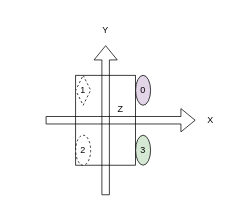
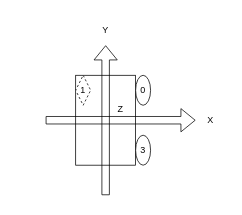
  <mxCell id="0" />
  <mxCell id="1" parent="0" />
  <mxCell id="2" value="" style="rounded=0;whiteSpace=wrap;html=1;fillColor=#FFFFFF;strokeColor=none;" vertex="1" parent="1"><mxGeometry x="20" y="25" width="280" height="240" as="geometry" /></mxCell>
  <mxCell id="3" value="" style="rounded=0;whiteSpace=wrap;html=1;" parent="1" vertex="1"><mxGeometry x="100" y="100" width="80" height="120" as="geometry" /></mxCell>
  <mxCell id="4" value="" style="shape=flexArrow;endArrow=classic;html=1;" parent="1" edge="1"><mxGeometry width="50" height="50" relative="1" as="geometry"><mxPoint x="60" y="160" as="sourcePoint" /><mxPoint x="260" y="160" as="targetPoint" /></mxGeometry></mxCell>
  <mxCell id="5" value="" style="shape=flexArrow;endArrow=classic;html=1;" parent="1" edge="1"><mxGeometry width="50" height="50" relative="1" as="geometry"><mxPoint x="140" y="260" as="sourcePoint" /><mxPoint x="140" y="60" as="targetPoint" /></mxGeometry></mxCell>
  <mxCell id="6" value="X" style="text;html=1;strokeColor=none;fillColor=none;align=center;verticalAlign=middle;whiteSpace=wrap;rounded=0;" parent="1" vertex="1"><mxGeometry x="260" y="140" width="40" height="40" as="geometry" /></mxCell>
  <mxCell id="7" value="Y" style="text;html=1;strokeColor=none;fillColor=none;align=center;verticalAlign=middle;whiteSpace=wrap;rounded=0;" parent="1" vertex="1"><mxGeometry x="120" y="20" width="40" height="40" as="geometry" /></mxCell>
  <mxCell id="8" value="Z" style="text;html=1;strokeColor=none;fillColor=none;align=center;verticalAlign=middle;whiteSpace=wrap;rounded=0;" parent="1" vertex="1"><mxGeometry x="130" y="130" width="60" height="30" as="geometry" /></mxCell>
- <mxCell id="9" value="0" style="ellipse;whiteSpace=wrap;html=1;fillColor=#e1d5e7;" parent="1" vertex="1"><mxGeometry x="180" y="100" width="20" height="40" as="geometry" /></mxCell>
+ <mxCell id="9" value="0" style="ellipse;whiteSpace=wrap;html=1;" parent="1" vertex="1"><mxGeometry x="180" y="100" width="20" height="40" as="geometry" /></mxCell>
  <mxCell id="10" value="1" style="rhombus;whiteSpace=wrap;html=1;dashed=1;" parent="1" vertex="1"><mxGeometry x="100" y="100" width="20" height="40" as="geometry" /></mxCell>
- <mxCell id="11" value="3" style="ellipse;whiteSpace=wrap;html=1;fillColor=#d5e8d4;" parent="1" vertex="1"><mxGeometry x="180" y="180" width="20" height="40" as="geometry" /></mxCell>
- <mxCell id="12" value="2" style="ellipse;whiteSpace=wrap;html=1;dashed=1;" parent="1" vertex="1"><mxGeometry x="100" y="180" width="20" height="40" as="geometry" /></mxCell>
+ <mxCell id="11" value="3" style="ellipse;whiteSpace=wrap;html=1;" parent="1" vertex="1"><mxGeometry x="180" y="180" width="20" height="40" as="geometry" /></mxCell>
